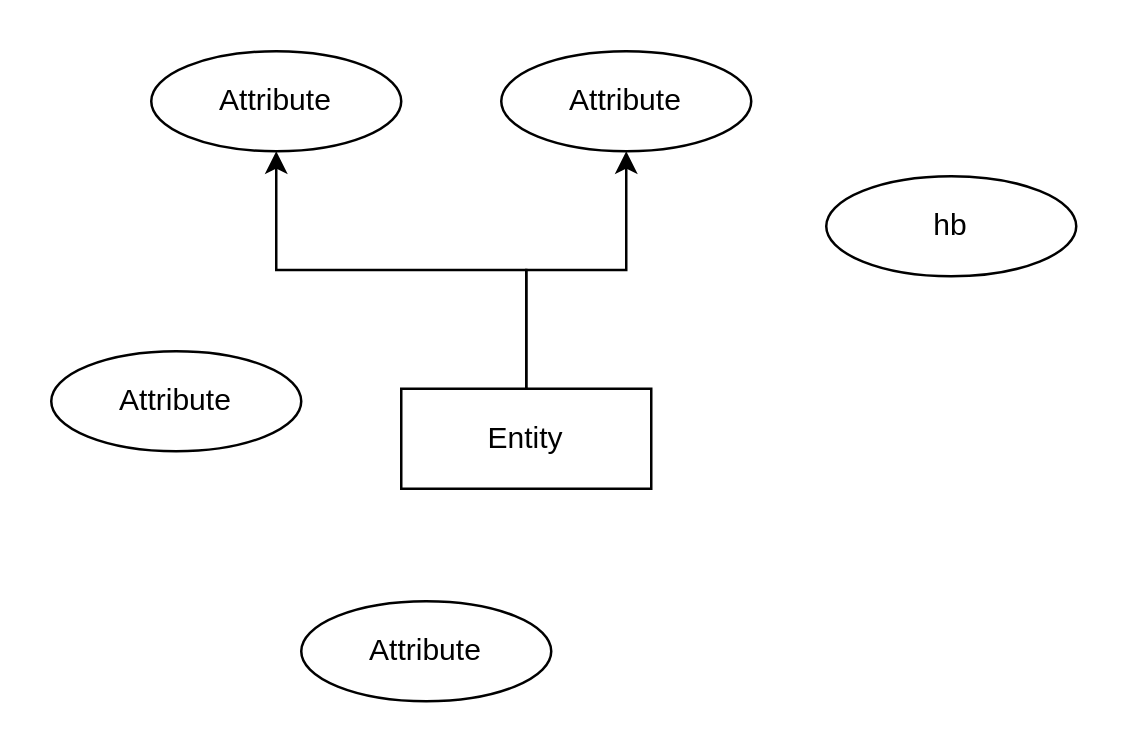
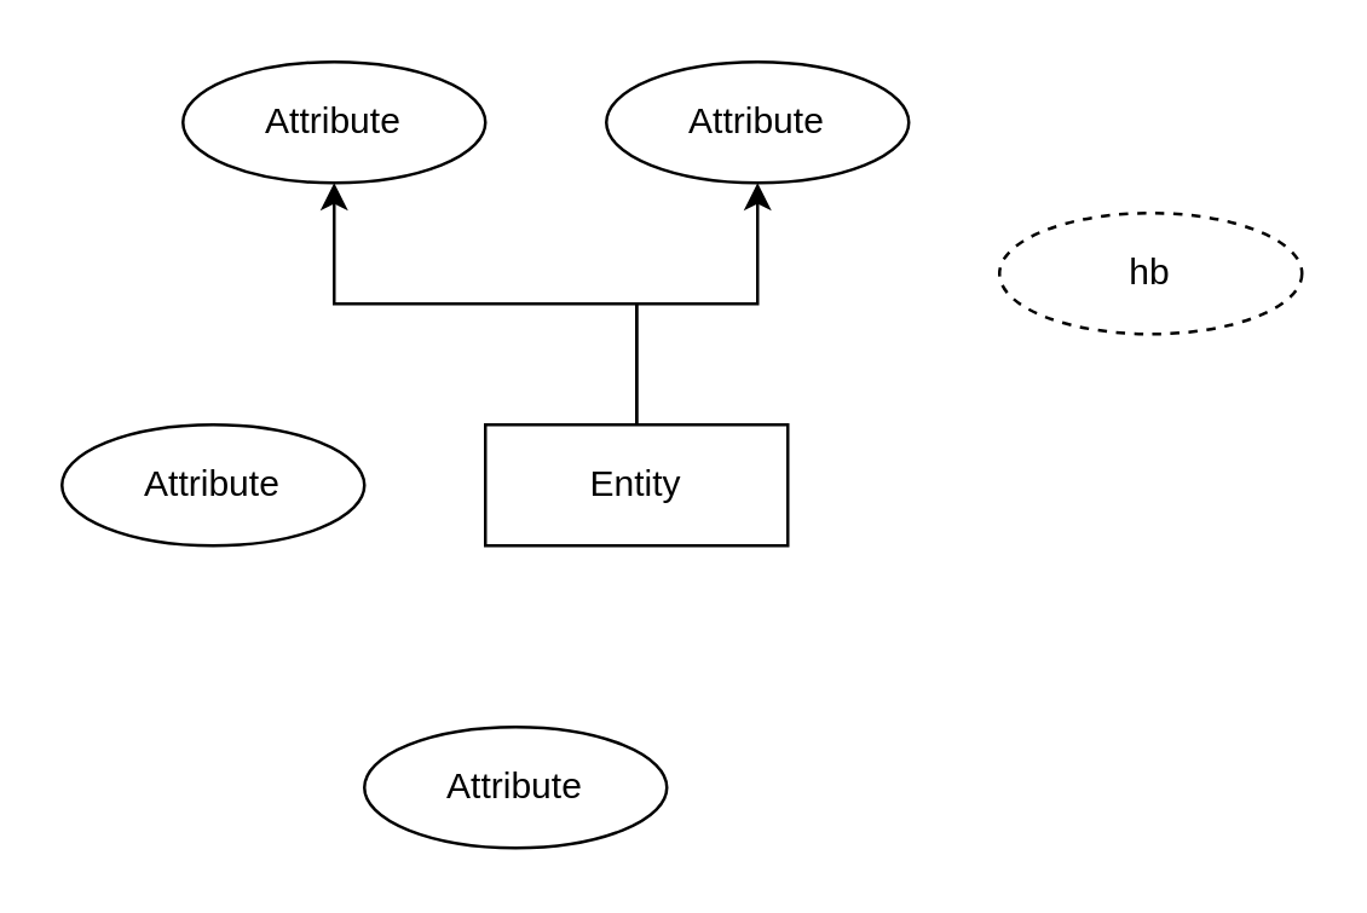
  <mxCell id="0" />
  <mxCell id="1" parent="0" />
  <mxCell id="2" value="Attribute" style="ellipse;whiteSpace=wrap;html=1;align=center;" vertex="1" parent="1"><mxGeometry x="20" y="140" width="100" height="40" as="geometry" /></mxCell>
  <mxCell id="3" style="edgeStyle=orthogonalEdgeStyle;rounded=0;orthogonalLoop=1;jettySize=auto;html=1;entryX=0.5;entryY=1;entryDx=0;entryDy=0;" edge="1" parent="1" source="5" target="8"><mxGeometry relative="1" as="geometry" /></mxCell>
  <mxCell id="4" style="edgeStyle=orthogonalEdgeStyle;rounded=0;orthogonalLoop=1;jettySize=auto;html=1;entryX=0.5;entryY=1;entryDx=0;entryDy=0;" edge="1" parent="1" source="5" target="7"><mxGeometry relative="1" as="geometry" /></mxCell>
- <mxCell id="5" value="Entity" style="whiteSpace=wrap;html=1;align=center;" vertex="1" parent="1"><mxGeometry x="160" y="155" width="100" height="40" as="geometry" /></mxCell>
- <mxCell id="6" value="hb" style="ellipse;whiteSpace=wrap;html=1;align=center;" vertex="1" parent="1"><mxGeometry x="330" y="70" width="100" height="40" as="geometry" /></mxCell>
+ <mxCell id="5" value="Entity" style="whiteSpace=wrap;html=1;align=center;" vertex="1" parent="1"><mxGeometry x="160" y="140" width="100" height="40" as="geometry" /></mxCell>
+ <mxCell id="6" value="hb" style="ellipse;whiteSpace=wrap;html=1;align=center;dashed=1;" vertex="1" parent="1"><mxGeometry x="330" y="70" width="100" height="40" as="geometry" /></mxCell>
  <mxCell id="7" value="Attribute" style="ellipse;whiteSpace=wrap;html=1;align=center;" vertex="1" parent="1"><mxGeometry x="200" y="20" width="100" height="40" as="geometry" /></mxCell>
  <mxCell id="8" value="Attribute" style="ellipse;whiteSpace=wrap;html=1;align=center;" vertex="1" parent="1"><mxGeometry x="60" y="20" width="100" height="40" as="geometry" /></mxCell>
  <mxCell id="9" value="Attribute" style="ellipse;whiteSpace=wrap;html=1;align=center;" vertex="1" parent="1"><mxGeometry x="120" y="240" width="100" height="40" as="geometry" /></mxCell>
